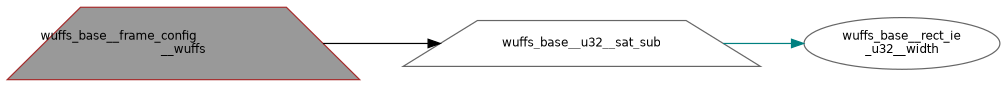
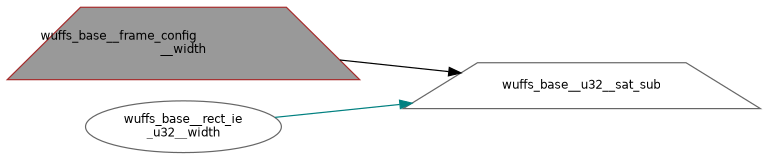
  digraph {
    rankdir=LR
    node [color=gray40 fillcolor=white fontname=Helvetica fontsize=10 shape=trapezium style=filled]
    edge [fontname=Helvetica fontsize=10 labelfontname=Helvetica labelfontsize=10 style=solid]
-   n1 [color=brown fillcolor=grey60 fontcolor=black height=0.2 label="wuffs_base__frame_config\l__wuffs" width=0.4]
+   n1 [color=brown fillcolor=grey60 fontcolor=black height=0.2 label="wuffs_base__frame_config\l__width" width=0.4]
    n2 [height=0.2 label=wuffs_base__u32__sat_sub width=0.4]
    n3 [height=0.2 label="wuffs_base__rect_ie\l_u32__width" shape=ellipse width=0.4]
    n1 -> n2 [color=black]
-   n2 -> n3 [color=teal]
+   n3 -> n2 [color=teal]
  }
